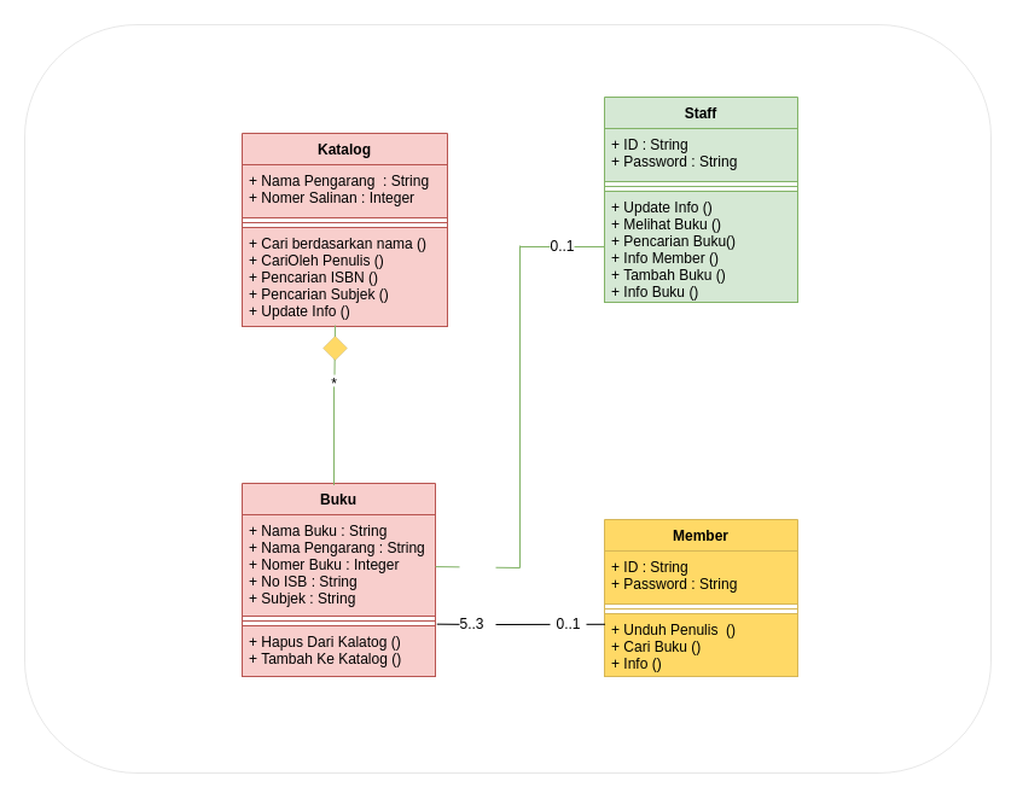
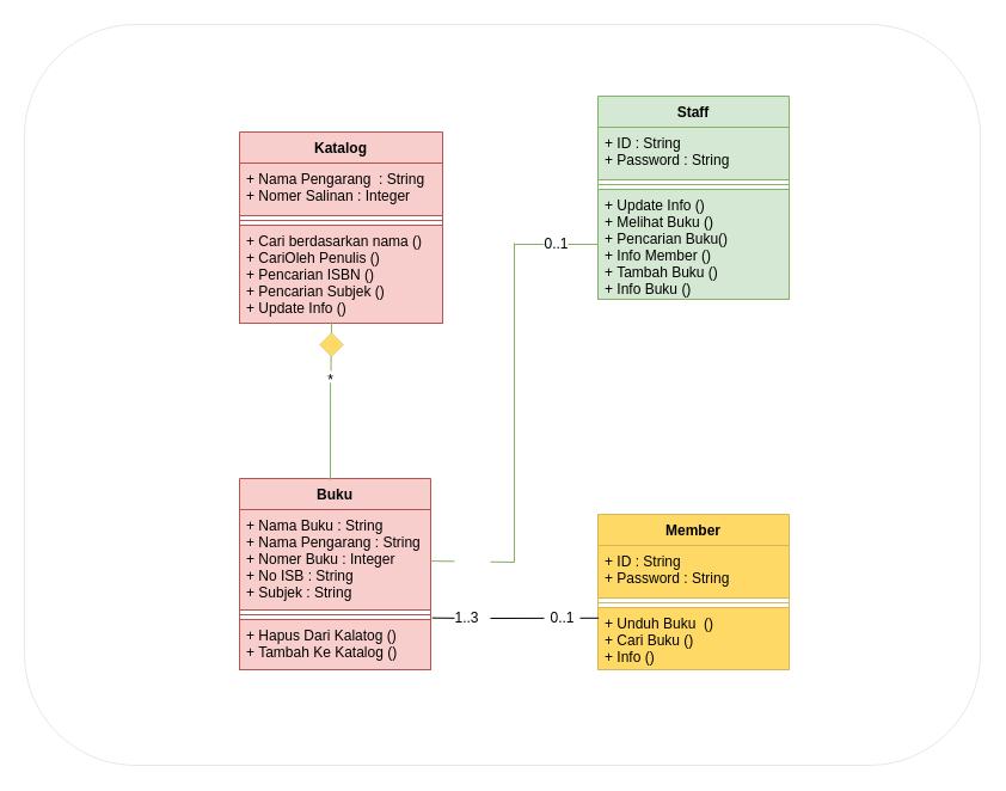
  <mxCell id="0" />
  <mxCell id="1" parent="0" />
  <mxCell id="2" value="" style="rounded=1;whiteSpace=wrap;html=1;strokeWidth=0;fillColor=default;strokeColor=default;" vertex="1" parent="1"><mxGeometry x="20" y="20" width="800" height="620" as="geometry" /></mxCell>
  <mxCell id="3" value="Katalog" style="swimlane;fontStyle=1;align=center;verticalAlign=top;childLayout=stackLayout;horizontal=1;startSize=26;horizontalStack=0;resizeParent=1;resizeParentMax=0;resizeLast=0;collapsible=1;marginBottom=0;fillColor=#f8cecc;strokeColor=#b85450;" vertex="1" parent="1"><mxGeometry x="200" y="110" width="170" height="160" as="geometry" /></mxCell>
  <mxCell id="4" value="+ Nama Pengarang  : String&#10;+ Nomer Salinan : Integer" style="text;strokeColor=#b85450;fillColor=#f8cecc;align=left;verticalAlign=top;spacingLeft=4;spacingRight=4;overflow=hidden;rotatable=0;points=[[0,0.5],[1,0.5]];portConstraint=eastwest;" vertex="1" parent="3"><mxGeometry y="26" width="170" height="44" as="geometry" /></mxCell>
  <mxCell id="5" value="" style="line;strokeWidth=1;fillColor=#f8cecc;align=left;verticalAlign=middle;spacingTop=-1;spacingLeft=3;spacingRight=3;rotatable=0;labelPosition=right;points=[];portConstraint=eastwest;strokeColor=#b85450;" vertex="1" parent="3"><mxGeometry y="70" width="170" height="8" as="geometry" /></mxCell>
  <mxCell id="6" value="+ Cari berdasarkan nama ()&#10;+ CariOleh Penulis ()&#10;+ Pencarian ISBN ()&#10;+ Pencarian Subjek ()&#10;+ Update Info ()" style="text;strokeColor=#b85450;fillColor=#f8cecc;align=left;verticalAlign=top;spacingLeft=4;spacingRight=4;overflow=hidden;rotatable=0;points=[[0,0.5],[1,0.5]];portConstraint=eastwest;" vertex="1" parent="3"><mxGeometry y="78" width="170" height="82" as="geometry" /></mxCell>
  <mxCell id="7" value="Staff" style="swimlane;fontStyle=1;align=center;verticalAlign=top;childLayout=stackLayout;horizontal=1;startSize=26;horizontalStack=0;resizeParent=1;resizeParentMax=0;resizeLast=0;collapsible=1;marginBottom=0;fillColor=#d5e8d4;strokeColor=#82b366;" vertex="1" parent="1"><mxGeometry x="500" y="80" width="160" height="170" as="geometry" /></mxCell>
  <mxCell id="8" value="+ ID : String     &#10;+ Password : String" style="text;strokeColor=#82b366;fillColor=#d5e8d4;align=left;verticalAlign=top;spacingLeft=4;spacingRight=4;overflow=hidden;rotatable=0;points=[[0,0.5],[1,0.5]];portConstraint=eastwest;" vertex="1" parent="7"><mxGeometry y="26" width="160" height="44" as="geometry" /></mxCell>
  <mxCell id="9" value="" style="line;strokeWidth=1;fillColor=#d5e8d4;align=left;verticalAlign=middle;spacingTop=-1;spacingLeft=3;spacingRight=3;rotatable=0;labelPosition=right;points=[];portConstraint=eastwest;strokeColor=#82b366;" vertex="1" parent="7"><mxGeometry y="70" width="160" height="8" as="geometry" /></mxCell>
  <mxCell id="10" value="+ Update Info ()&#10;+ Melihat Buku ()&#10;+ Pencarian Buku()&#10;+ Info Member ()&#10;+ Tambah Buku ()&#10;+ Info Buku ()" style="text;strokeColor=#82b366;fillColor=#d5e8d4;align=left;verticalAlign=top;spacingLeft=4;spacingRight=4;overflow=hidden;rotatable=0;points=[[0,0.5],[1,0.5]];portConstraint=eastwest;" vertex="1" parent="7"><mxGeometry y="78" width="160" height="92" as="geometry" /></mxCell>
  <mxCell id="11" value="Buku" style="swimlane;fontStyle=1;align=center;verticalAlign=top;childLayout=stackLayout;horizontal=1;startSize=26;horizontalStack=0;resizeParent=1;resizeParentMax=0;resizeLast=0;collapsible=1;marginBottom=0;fillColor=#f8cecc;strokeColor=#b85450;" vertex="1" parent="1"><mxGeometry x="200" y="400" width="160" height="160" as="geometry" /></mxCell>
  <mxCell id="12" value="+ Nama Buku : String&#10;+ Nama Pengarang : String&#10;+ Nomer Buku : Integer&#10;+ No ISB : String&#10;+ Subjek : String" style="text;strokeColor=#b85450;fillColor=#f8cecc;align=left;verticalAlign=top;spacingLeft=4;spacingRight=4;overflow=hidden;rotatable=0;points=[[0,0.5],[1,0.5]];portConstraint=eastwest;" vertex="1" parent="11"><mxGeometry y="26" width="160" height="84" as="geometry" /></mxCell>
  <mxCell id="13" value="" style="line;strokeWidth=1;fillColor=#f8cecc;align=left;verticalAlign=middle;spacingTop=-1;spacingLeft=3;spacingRight=3;rotatable=0;labelPosition=right;points=[];portConstraint=eastwest;strokeColor=#b85450;" vertex="1" parent="11"><mxGeometry y="110" width="160" height="8" as="geometry" /></mxCell>
  <mxCell id="14" value="+ Hapus Dari Kalatog ()&#10;+ Tambah Ke Katalog ()&#10;" style="text;strokeColor=#b85450;fillColor=#f8cecc;align=left;verticalAlign=top;spacingLeft=4;spacingRight=4;overflow=hidden;rotatable=0;points=[[0,0.5],[1,0.5]];portConstraint=eastwest;" vertex="1" parent="11"><mxGeometry y="118" width="160" height="42" as="geometry" /></mxCell>
  <mxCell id="15" value="Member" style="swimlane;fontStyle=1;align=center;verticalAlign=top;childLayout=stackLayout;horizontal=1;startSize=26;horizontalStack=0;resizeParent=1;resizeParentMax=0;resizeLast=0;collapsible=1;marginBottom=0;fillColor=#FFD966;strokeColor=#d6b656;" vertex="1" parent="1"><mxGeometry x="500" y="430" width="160" height="130" as="geometry" /></mxCell>
  <mxCell id="16" value="+ ID : String&#10;+ Password : String" style="text;strokeColor=#d6b656;fillColor=#FFD966;align=left;verticalAlign=top;spacingLeft=4;spacingRight=4;overflow=hidden;rotatable=0;points=[[0,0.5],[1,0.5]];portConstraint=eastwest;" vertex="1" parent="15"><mxGeometry y="26" width="160" height="44" as="geometry" /></mxCell>
  <mxCell id="17" value="" style="line;strokeWidth=1;fillColor=#FFD966;align=left;verticalAlign=middle;spacingTop=-1;spacingLeft=3;spacingRight=3;rotatable=0;labelPosition=right;points=[];portConstraint=eastwest;strokeColor=#d6b656;" vertex="1" parent="15"><mxGeometry y="70" width="160" height="8" as="geometry" /></mxCell>
- <mxCell id="18" value="+ Unduh Penulis  ()&#10;+ Cari Buku ()&#10;+ Info ()" style="text;strokeColor=#d6b656;fillColor=#FFD966;align=left;verticalAlign=top;spacingLeft=4;spacingRight=4;overflow=hidden;rotatable=0;points=[[0,0.5],[1,0.5]];portConstraint=eastwest;" vertex="1" parent="15"><mxGeometry y="78" width="160" height="52" as="geometry" /></mxCell>
+ <mxCell id="18" value="+ Unduh Buku  ()&#10;+ Cari Buku ()&#10;+ Info ()" style="text;strokeColor=#d6b656;fillColor=#FFD966;align=left;verticalAlign=top;spacingLeft=4;spacingRight=4;overflow=hidden;rotatable=0;points=[[0,0.5],[1,0.5]];portConstraint=eastwest;" vertex="1" parent="15"><mxGeometry y="78" width="160" height="52" as="geometry" /></mxCell>
  <mxCell id="19" value="" style="endArrow=none;html=1;rounded=0;entryX=0.453;entryY=0.989;entryDx=0;entryDy=0;entryPerimeter=0;exitX=0.475;exitY=0.009;exitDx=0;exitDy=0;exitPerimeter=0;fillColor=#d5e8d4;strokeColor=#82b366;startArrow=none;" edge="1" parent="1" target="6"><mxGeometry width="50" height="50" relative="1" as="geometry"><mxPoint x="276.5" y="310.09" as="sourcePoint" /><mxPoint x="370" y="330" as="targetPoint" /></mxGeometry></mxCell>
  <mxCell id="20" value="" style="rhombus;whiteSpace=wrap;html=1;fillColor=#FFD966;strokeWidth=0;" vertex="1" parent="1"><mxGeometry x="267" y="278" width="20" height="20" as="geometry" /></mxCell>
  <mxCell id="21" value="" style="endArrow=none;html=1;rounded=0;entryX=0.453;entryY=0.989;entryDx=0;entryDy=0;entryPerimeter=0;exitX=0.475;exitY=0.009;exitDx=0;exitDy=0;exitPerimeter=0;fillColor=#d5e8d4;strokeColor=#82b366;" edge="1" parent="1" source="11"><mxGeometry width="50" height="50" relative="1" as="geometry"><mxPoint x="276" y="401.44" as="sourcePoint" /><mxPoint x="276.06" y="319.89" as="targetPoint" /></mxGeometry></mxCell>
  <mxCell id="22" value="*" style="text;html=1;align=center;verticalAlign=middle;resizable=0;points=[];autosize=1;strokeColor=none;fillColor=none;" vertex="1" parent="1"><mxGeometry x="266" y="308" width="20" height="20" as="geometry" /></mxCell>
  <mxCell id="23" value="" style="endArrow=none;html=1;rounded=0;fillColor=#d5e8d4;strokeColor=#82b366;" edge="1" parent="1" source="12"><mxGeometry width="50" height="50" relative="1" as="geometry"><mxPoint x="200" y="450" as="sourcePoint" /><mxPoint x="430" y="470" as="targetPoint" /></mxGeometry></mxCell>
  <mxCell id="24" value="" style="endArrow=none;html=1;rounded=0;fillColor=#d5e8d4;strokeColor=#82b366;" edge="1" parent="1"><mxGeometry width="50" height="50" relative="1" as="geometry"><mxPoint x="430" y="470" as="sourcePoint" /><mxPoint x="430" y="203" as="targetPoint" /></mxGeometry></mxCell>
  <mxCell id="25" value="" style="endArrow=none;html=1;rounded=0;entryX=0;entryY=0.5;entryDx=0;entryDy=0;fillColor=#d5e8d4;strokeColor=#82b366;startArrow=none;" edge="1" parent="1" source="27" target="10"><mxGeometry width="50" height="50" relative="1" as="geometry"><mxPoint x="430" y="204" as="sourcePoint" /><mxPoint x="390" y="410" as="targetPoint" /></mxGeometry></mxCell>
  <mxCell id="26" value="" style="whiteSpace=wrap;html=1;strokeWidth=0;fillColor=default;strokeColor=none;" vertex="1" parent="1"><mxGeometry x="380" y="460" width="30" height="20" as="geometry" /></mxCell>
  <mxCell id="27" value="" style="whiteSpace=wrap;html=1;strokeWidth=0;fillColor=none;strokeColor=none;" vertex="1" parent="1"><mxGeometry x="455" y="194" width="20" height="20" as="geometry" /></mxCell>
  <mxCell id="28" value="" style="endArrow=none;html=1;rounded=0;entryX=0;entryY=0.5;entryDx=0;entryDy=0;fillColor=#d5e8d4;strokeColor=#82b366;" edge="1" parent="1" target="27"><mxGeometry width="50" height="50" relative="1" as="geometry"><mxPoint x="430" y="204" as="sourcePoint" /><mxPoint x="500" y="204" as="targetPoint" /></mxGeometry></mxCell>
  <mxCell id="29" value="0..1" style="text;html=1;align=center;verticalAlign=middle;resizable=0;points=[];autosize=1;strokeColor=none;fillColor=none;" vertex="1" parent="1"><mxGeometry x="445" y="194" width="40" height="20" as="geometry" /></mxCell>
  <mxCell id="30" value="" style="whiteSpace=wrap;html=1;strokeWidth=0;fillColor=none;strokeColor=none;" vertex="1" parent="1"><mxGeometry x="380" y="502" width="30" height="30" as="geometry" /></mxCell>
  <mxCell id="31" value="" style="endArrow=none;html=1;rounded=0;exitX=1.008;exitY=-0.032;exitDx=0;exitDy=0;exitPerimeter=0;" edge="1" parent="1" source="14" target="30"><mxGeometry width="50" height="50" relative="1" as="geometry"><mxPoint x="361.28" y="516.656" as="sourcePoint" /><mxPoint x="500" y="517" as="targetPoint" /></mxGeometry></mxCell>
  <mxCell id="32" value="" style="endArrow=none;html=1;rounded=0;exitX=1;exitY=0.5;exitDx=0;exitDy=0;entryX=0.003;entryY=0.169;entryDx=0;entryDy=0;entryPerimeter=0;" edge="1" parent="1" source="30" target="18"><mxGeometry width="50" height="50" relative="1" as="geometry"><mxPoint x="410" y="570" as="sourcePoint" /><mxPoint x="460" y="520" as="targetPoint" /></mxGeometry></mxCell>
  <mxCell id="33" value="" style="whiteSpace=wrap;html=1;strokeWidth=0;fillColor=default;strokeColor=none;" vertex="1" parent="1"><mxGeometry x="455" y="502" width="30" height="30" as="geometry" /></mxCell>
- <mxCell id="34" value="5..3" style="text;html=1;align=center;verticalAlign=middle;resizable=0;points=[];autosize=1;strokeColor=none;fillColor=none;" vertex="1" parent="1"><mxGeometry x="370" y="507" width="40" height="20" as="geometry" /></mxCell>
+ <mxCell id="34" value="1..3" style="text;html=1;align=center;verticalAlign=middle;resizable=0;points=[];autosize=1;strokeColor=none;fillColor=none;" vertex="1" parent="1"><mxGeometry x="370" y="507" width="40" height="20" as="geometry" /></mxCell>
  <mxCell id="35" value="0..1" style="text;html=1;align=center;verticalAlign=middle;resizable=0;points=[];autosize=1;strokeColor=none;fillColor=none;" vertex="1" parent="1"><mxGeometry x="450" y="507" width="40" height="20" as="geometry" /></mxCell>
